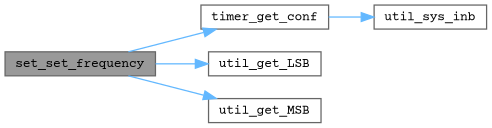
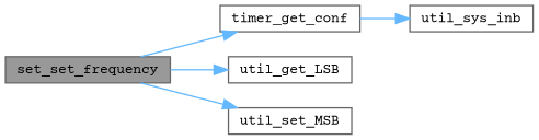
  digraph {
    fontname="Courier Prime"
    rankdir=LR
    node [color=grey40 fillcolor=white fontname="Courier Prime" fontsize=10 shape=box style=filled]
    edge [color=steelblue1 fontname="Courier Prime" fontsize=10 labelfontname=Helvetica labelfontsize=10 style=solid]
    n1 [color=gray40 fillcolor=grey60 fontcolor=black height=0.2 label=set_set_frequency width=0.4]
    n2 [height=0.2 label=timer_get_conf width=0.4]
    n3 [height=0.2 label=util_get_LSB width=0.4]
-   n4 [height=0.2 label=util_get_MSB width=0.4]
+   n4 [height=0.2 label=util_set_MSB width=0.4]
    n5 [height=0.2 label=util_sys_inb width=0.4]
    n1 -> n2
    n1 -> n3
    n1 -> n4
    n2 -> n5
  }
